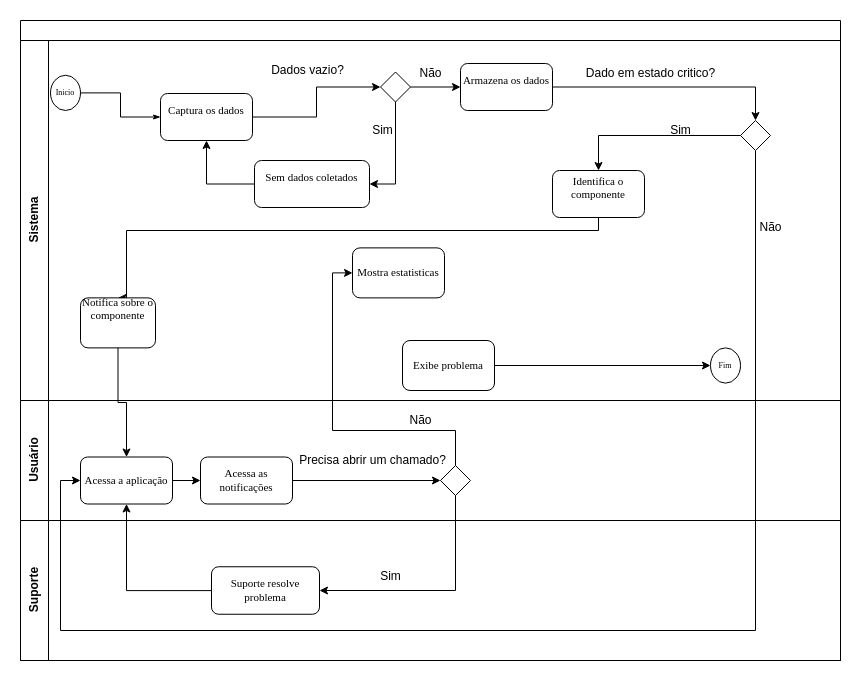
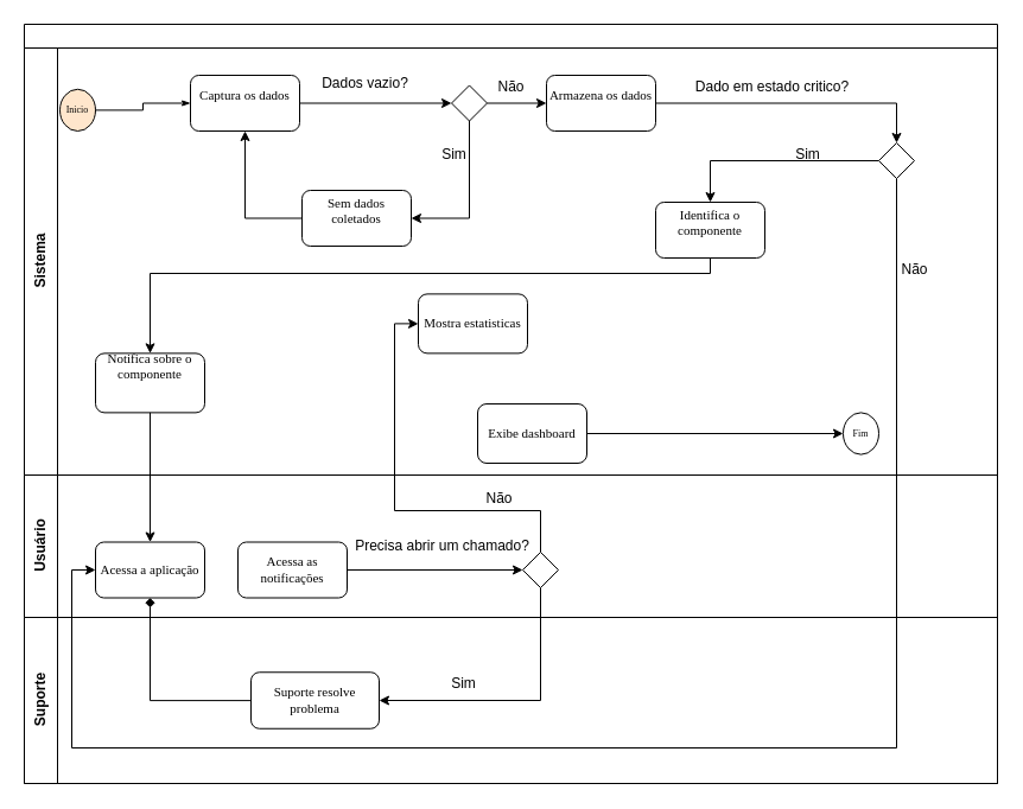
  <mxCell id="0" />
  <mxCell id="1" parent="0" />
  <mxCell id="2" value="&lt;br&gt;" style="swimlane;html=1;childLayout=stackLayout;horizontal=1;startSize=20;horizontalStack=0;rounded=0;shadow=0;labelBackgroundColor=none;strokeWidth=1;fontFamily=Verdana;fontSize=8;align=center;" parent="1" vertex="1"><mxGeometry x="20" y="20" width="820" height="640" as="geometry" /></mxCell>
  <mxCell id="3" value="Sistema&lt;br&gt;" style="swimlane;html=1;startSize=28;horizontal=0;" parent="2" vertex="1"><mxGeometry y="20" width="820" height="360" as="geometry" /></mxCell>
  <mxCell id="4" style="edgeStyle=orthogonalEdgeStyle;rounded=0;html=1;labelBackgroundColor=none;startArrow=none;startFill=0;startSize=5;endArrow=classicThin;endFill=1;endSize=5;jettySize=auto;orthogonalLoop=1;strokeWidth=1;fontFamily=Verdana;fontSize=8" parent="3" source="7" target="6" edge="1"><mxGeometry relative="1" as="geometry" /></mxCell>
  <mxCell id="5" style="edgeStyle=orthogonalEdgeStyle;rounded=0;orthogonalLoop=1;jettySize=auto;html=1;entryX=0;entryY=0.5;entryDx=0;entryDy=0;" edge="1" parent="3" source="6" target="12"><mxGeometry relative="1" as="geometry" /></mxCell>
- <mxCell id="6" value="&lt;font style=&quot;font-size: 11px&quot;&gt;Captura os dados&lt;br&gt;&lt;br&gt;&lt;/font&gt;" style="rounded=1;whiteSpace=wrap;html=1;shadow=0;labelBackgroundColor=none;strokeWidth=1;fontFamily=Verdana;fontSize=8;align=center;" parent="3" vertex="1"><mxGeometry x="140" y="53" width="92" height="47" as="geometry" /></mxCell>
- <mxCell id="7" value="Inicio&lt;br&gt;" style="ellipse;whiteSpace=wrap;html=1;rounded=0;shadow=0;labelBackgroundColor=none;strokeWidth=1;fontFamily=Verdana;fontSize=8;align=center;" parent="3" vertex="1"><mxGeometry x="30" y="34.75" width="30" height="35.25" as="geometry" /></mxCell>
+ <mxCell id="6" value="&lt;font style=&quot;font-size: 11px&quot;&gt;Captura os dados&lt;br&gt;&lt;br&gt;&lt;/font&gt;" style="rounded=1;whiteSpace=wrap;html=1;shadow=0;labelBackgroundColor=none;strokeWidth=1;fontFamily=Verdana;fontSize=8;align=center;" parent="3" vertex="1"><mxGeometry x="140" y="23" width="92" height="47" as="geometry" /></mxCell>
+ <mxCell id="7" value="Inicio&lt;br&gt;" style="ellipse;whiteSpace=wrap;html=1;rounded=0;shadow=0;labelBackgroundColor=none;strokeWidth=1;fontFamily=Verdana;fontSize=8;align=center;fillColor=#ffe6cc;" parent="3" vertex="1"><mxGeometry x="30" y="34.75" width="30" height="35.25" as="geometry" /></mxCell>
  <mxCell id="8" value="&lt;span style=&quot;font-family: monospace ; font-size: 0px&quot;&gt;Ff&lt;/span&gt;" style="text;html=1;align=center;verticalAlign=middle;resizable=0;points=[];autosize=1;" vertex="1" parent="3"><mxGeometry x="260" y="30" width="20" height="20" as="geometry" /></mxCell>
  <mxCell id="9" value="Dados vazio?" style="text;html=1;align=center;verticalAlign=middle;resizable=0;points=[];autosize=1;" vertex="1" parent="3"><mxGeometry x="242" y="20" width="90" height="20" as="geometry" /></mxCell>
  <mxCell id="10" style="edgeStyle=orthogonalEdgeStyle;rounded=0;orthogonalLoop=1;jettySize=auto;html=1;entryX=0;entryY=0.5;entryDx=0;entryDy=0;" edge="1" parent="3" source="12" target="14"><mxGeometry relative="1" as="geometry" /></mxCell>
  <mxCell id="11" style="edgeStyle=orthogonalEdgeStyle;rounded=0;orthogonalLoop=1;jettySize=auto;html=1;exitX=0.5;exitY=1;exitDx=0;exitDy=0;entryX=1;entryY=0.5;entryDx=0;entryDy=0;" edge="1" parent="3" source="12" target="21"><mxGeometry relative="1" as="geometry" /></mxCell>
  <mxCell id="12" value="" style="rhombus;whiteSpace=wrap;html=1;" vertex="1" parent="3"><mxGeometry x="360" y="31.5" width="30" height="30" as="geometry" /></mxCell>
  <mxCell id="13" value="Sim&lt;br&gt;" style="text;html=1;align=center;verticalAlign=middle;resizable=0;points=[];autosize=1;" vertex="1" parent="3"><mxGeometry x="342" y="80" width="40" height="20" as="geometry" /></mxCell>
  <mxCell id="14" value="&lt;font style=&quot;font-size: 11px&quot;&gt;Armazena os dados&lt;br&gt;&lt;br&gt;&lt;/font&gt;" style="rounded=1;whiteSpace=wrap;html=1;shadow=0;labelBackgroundColor=none;strokeWidth=1;fontFamily=Verdana;fontSize=8;align=center;" vertex="1" parent="3"><mxGeometry x="440" y="23" width="92" height="47" as="geometry" /></mxCell>
  <mxCell id="15" value="Dado em estado critico?" style="text;html=1;align=center;verticalAlign=middle;resizable=0;points=[];autosize=1;" vertex="1" parent="3"><mxGeometry x="560" y="23" width="140" height="20" as="geometry" /></mxCell>
  <mxCell id="16" value="Não&lt;br&gt;" style="text;html=1;align=center;verticalAlign=middle;resizable=0;points=[];autosize=1;" vertex="1" parent="3"><mxGeometry x="390" y="23" width="40" height="20" as="geometry" /></mxCell>
  <mxCell id="17" style="edgeStyle=orthogonalEdgeStyle;rounded=0;orthogonalLoop=1;jettySize=auto;html=1;entryX=0.5;entryY=0;entryDx=0;entryDy=0;" edge="1" parent="3" source="18" target="23"><mxGeometry relative="1" as="geometry" /></mxCell>
  <mxCell id="18" value="" style="rhombus;whiteSpace=wrap;html=1;" vertex="1" parent="3"><mxGeometry x="720" y="80" width="30" height="30" as="geometry" /></mxCell>
  <mxCell id="19" style="edgeStyle=orthogonalEdgeStyle;rounded=0;orthogonalLoop=1;jettySize=auto;html=1;entryX=0.5;entryY=0;entryDx=0;entryDy=0;" edge="1" parent="3" source="14" target="18"><mxGeometry relative="1" as="geometry"><mxPoint x="740" y="47" as="targetPoint" /></mxGeometry></mxCell>
  <mxCell id="20" style="edgeStyle=orthogonalEdgeStyle;rounded=0;orthogonalLoop=1;jettySize=auto;html=1;entryX=0.5;entryY=1;entryDx=0;entryDy=0;" edge="1" parent="3" source="21" target="6"><mxGeometry relative="1" as="geometry" /></mxCell>
- <mxCell id="21" value="&lt;font style=&quot;font-size: 11px&quot;&gt;Sem dados coletados&lt;br&gt;&lt;br&gt;&lt;/font&gt;" style="rounded=1;whiteSpace=wrap;html=1;shadow=0;labelBackgroundColor=none;strokeWidth=1;fontFamily=Verdana;fontSize=8;align=center;" vertex="1" parent="3"><mxGeometry x="234" y="120" width="115" height="47" as="geometry" /></mxCell>
+ <mxCell id="21" value="&lt;font style=&quot;font-size: 11px&quot;&gt;Sem dados coletados&lt;br&gt;&lt;br&gt;&lt;/font&gt;" style="rounded=1;whiteSpace=wrap;html=1;shadow=0;labelBackgroundColor=none;strokeWidth=1;fontFamily=Verdana;fontSize=8;align=center;" vertex="1" parent="3"><mxGeometry x="234" y="120" width="92" height="47" as="geometry" /></mxCell>
  <mxCell id="22" style="edgeStyle=orthogonalEdgeStyle;rounded=0;orthogonalLoop=1;jettySize=auto;html=1;entryX=0.5;entryY=0;entryDx=0;entryDy=0;" edge="1" parent="3" source="23" target="26"><mxGeometry relative="1" as="geometry"><Array as="points"><mxPoint x="578" y="190" /><mxPoint x="106" y="190" /></Array></mxGeometry></mxCell>
  <mxCell id="23" value="&lt;font style=&quot;font-size: 11px&quot;&gt;Identifica o componente&lt;br&gt;&lt;br&gt;&lt;/font&gt;" style="rounded=1;whiteSpace=wrap;html=1;shadow=0;labelBackgroundColor=none;strokeWidth=1;fontFamily=Verdana;fontSize=8;align=center;" vertex="1" parent="3"><mxGeometry x="532" y="130" width="92" height="47" as="geometry" /></mxCell>
  <mxCell id="24" value="Sim&lt;br&gt;" style="text;html=1;align=center;verticalAlign=middle;resizable=0;points=[];autosize=1;" vertex="1" parent="3"><mxGeometry x="640" y="80" width="40" height="20" as="geometry" /></mxCell>
  <mxCell id="25" value="Não" style="text;html=1;align=center;verticalAlign=middle;resizable=0;points=[];autosize=1;" vertex="1" parent="3"><mxGeometry x="730" y="177" width="40" height="20" as="geometry" /></mxCell>
- <mxCell id="26" value="&lt;font style=&quot;font-size: 11px&quot;&gt;Notifica sobre o componente&lt;br&gt;&lt;br&gt;&lt;br&gt;&lt;/font&gt;" style="rounded=1;whiteSpace=wrap;html=1;shadow=0;labelBackgroundColor=none;strokeWidth=1;fontFamily=Verdana;fontSize=8;align=center;" vertex="1" parent="3"><mxGeometry x="60" y="257.38" width="75" height="50" as="geometry" /></mxCell>
+ <mxCell id="26" value="&lt;font style=&quot;font-size: 11px&quot;&gt;Notifica sobre o componente&lt;br&gt;&lt;br&gt;&lt;br&gt;&lt;/font&gt;" style="rounded=1;whiteSpace=wrap;html=1;shadow=0;labelBackgroundColor=none;strokeWidth=1;fontFamily=Verdana;fontSize=8;align=center;" vertex="1" parent="3"><mxGeometry x="60" y="257.38" width="92" height="50" as="geometry" /></mxCell>
  <mxCell id="27" value="&lt;font style=&quot;font-size: 11px&quot;&gt;Mostra estatisticas&lt;br&gt;&lt;/font&gt;" style="rounded=1;whiteSpace=wrap;html=1;shadow=0;labelBackgroundColor=none;strokeWidth=1;fontFamily=Verdana;fontSize=8;align=center;" vertex="1" parent="3"><mxGeometry x="332" y="207.38" width="92" height="50" as="geometry" /></mxCell>
- <mxCell id="28" value="&lt;font style=&quot;font-size: 11px&quot;&gt;Exibe problema&lt;br&gt;&lt;/font&gt;" style="rounded=1;whiteSpace=wrap;html=1;shadow=0;labelBackgroundColor=none;strokeWidth=1;fontFamily=Verdana;fontSize=8;align=center;" vertex="1" parent="3"><mxGeometry x="382" y="300" width="92" height="50" as="geometry" /></mxCell>
+ <mxCell id="28" value="&lt;font style=&quot;font-size: 11px&quot;&gt;Exibe dashboard&lt;br&gt;&lt;/font&gt;" style="rounded=1;whiteSpace=wrap;html=1;shadow=0;labelBackgroundColor=none;strokeWidth=1;fontFamily=Verdana;fontSize=8;align=center;" vertex="1" parent="3"><mxGeometry x="382" y="300" width="92" height="50" as="geometry" /></mxCell>
  <mxCell id="29" value="Fim&lt;br&gt;" style="ellipse;whiteSpace=wrap;html=1;rounded=0;shadow=0;labelBackgroundColor=none;strokeWidth=1;fontFamily=Verdana;fontSize=8;align=center;" vertex="1" parent="3"><mxGeometry x="690" y="307.38" width="30" height="35.25" as="geometry" /></mxCell>
  <mxCell id="30" style="edgeStyle=orthogonalEdgeStyle;rounded=0;orthogonalLoop=1;jettySize=auto;html=1;entryX=0;entryY=0.5;entryDx=0;entryDy=0;" edge="1" parent="3" source="28" target="29"><mxGeometry relative="1" as="geometry" /></mxCell>
  <mxCell id="31" value="Usuário&lt;br&gt;" style="swimlane;html=1;startSize=28;horizontal=0;" vertex="1" parent="2"><mxGeometry y="380" width="820" height="120" as="geometry" /></mxCell>
  <mxCell id="32" value="&lt;span style=&quot;font-family: monospace ; font-size: 0px&quot;&gt;Ff&lt;/span&gt;" style="text;html=1;align=center;verticalAlign=middle;resizable=0;points=[];autosize=1;" vertex="1" parent="31"><mxGeometry x="260" y="30" width="20" height="20" as="geometry" /></mxCell>
- <mxCell id="33" value="" style="edgeStyle=orthogonalEdgeStyle;rounded=0;orthogonalLoop=1;jettySize=auto;html=1;" edge="1" parent="31" source="34" target="35"><mxGeometry relative="1" as="geometry" /></mxCell>
  <mxCell id="34" value="&lt;font style=&quot;font-size: 11px&quot;&gt;Acessa a aplicação&lt;br&gt;&lt;/font&gt;" style="rounded=1;whiteSpace=wrap;html=1;shadow=0;labelBackgroundColor=none;strokeWidth=1;fontFamily=Verdana;fontSize=8;align=center;" vertex="1" parent="31"><mxGeometry x="60" y="56.5" width="92" height="47" as="geometry" /></mxCell>
  <mxCell id="35" value="&lt;font style=&quot;font-size: 11px&quot;&gt;Acessa as notificações&lt;br&gt;&lt;/font&gt;" style="rounded=1;whiteSpace=wrap;html=1;shadow=0;labelBackgroundColor=none;strokeWidth=1;fontFamily=Verdana;fontSize=8;align=center;" vertex="1" parent="31"><mxGeometry x="180" y="56.5" width="92" height="47" as="geometry" /></mxCell>
  <mxCell id="36" value="" style="rhombus;whiteSpace=wrap;html=1;" vertex="1" parent="31"><mxGeometry x="420" y="65" width="30" height="30" as="geometry" /></mxCell>
  <mxCell id="37" style="edgeStyle=orthogonalEdgeStyle;rounded=0;orthogonalLoop=1;jettySize=auto;html=1;" edge="1" parent="31" source="35" target="36"><mxGeometry relative="1" as="geometry"><mxPoint x="300" y="80" as="targetPoint" /></mxGeometry></mxCell>
  <mxCell id="38" value="Precisa abrir um chamado?" style="text;html=1;align=center;verticalAlign=middle;resizable=0;points=[];autosize=1;" vertex="1" parent="31"><mxGeometry x="272" y="50" width="160" height="20" as="geometry" /></mxCell>
  <mxCell id="39" value="Não&lt;br&gt;" style="text;html=1;align=center;verticalAlign=middle;resizable=0;points=[];autosize=1;" vertex="1" parent="31"><mxGeometry x="380" y="10" width="40" height="20" as="geometry" /></mxCell>
  <mxCell id="40" style="edgeStyle=orthogonalEdgeStyle;rounded=0;orthogonalLoop=1;jettySize=auto;html=1;exitX=0.5;exitY=1;exitDx=0;exitDy=0;" edge="1" parent="2" source="26" target="34"><mxGeometry relative="1" as="geometry" /></mxCell>
  <mxCell id="41" value="Suporte&lt;br&gt;" style="swimlane;html=1;startSize=28;horizontal=0;" vertex="1" parent="2"><mxGeometry y="500" width="820" height="140" as="geometry" /></mxCell>
  <mxCell id="42" value="&lt;font style=&quot;font-size: 11px&quot;&gt;Suporte resolve problema&lt;br&gt;&lt;/font&gt;" style="rounded=1;whiteSpace=wrap;html=1;shadow=0;labelBackgroundColor=none;strokeWidth=1;fontFamily=Verdana;fontSize=8;align=center;" vertex="1" parent="41"><mxGeometry x="191" y="46.25" width="108" height="47.5" as="geometry" /></mxCell>
  <mxCell id="43" value="Sim" style="text;html=1;align=center;verticalAlign=middle;resizable=0;points=[];autosize=1;" vertex="1" parent="41"><mxGeometry x="350" y="46.25" width="40" height="20" as="geometry" /></mxCell>
- <mxCell id="44" style="edgeStyle=orthogonalEdgeStyle;rounded=0;orthogonalLoop=1;jettySize=auto;html=1;entryX=0.5;entryY=1;entryDx=0;entryDy=0;" edge="1" parent="2" source="42" target="34"><mxGeometry relative="1" as="geometry" /></mxCell>
+ <mxCell id="44" style="edgeStyle=orthogonalEdgeStyle;rounded=0;orthogonalLoop=1;jettySize=auto;html=1;entryX=0.5;entryY=1;entryDx=0;entryDy=0;endArrow=diamond;" edge="1" parent="2" source="42" target="34"><mxGeometry relative="1" as="geometry" /></mxCell>
  <mxCell id="45" style="edgeStyle=orthogonalEdgeStyle;rounded=0;orthogonalLoop=1;jettySize=auto;html=1;" edge="1" parent="2" source="36" target="42"><mxGeometry relative="1" as="geometry"><Array as="points"><mxPoint x="435" y="570" /></Array></mxGeometry></mxCell>
  <mxCell id="46" style="edgeStyle=orthogonalEdgeStyle;rounded=0;orthogonalLoop=1;jettySize=auto;html=1;entryX=0;entryY=0.5;entryDx=0;entryDy=0;" edge="1" parent="2" source="36" target="27"><mxGeometry relative="1" as="geometry"><Array as="points"><mxPoint x="435" y="410" /><mxPoint x="312" y="410" /><mxPoint x="312" y="252" /></Array></mxGeometry></mxCell>
  <mxCell id="47" style="edgeStyle=orthogonalEdgeStyle;rounded=0;orthogonalLoop=1;jettySize=auto;html=1;" edge="1" parent="2" source="18" target="34"><mxGeometry relative="1" as="geometry"><Array as="points"><mxPoint x="735" y="610" /><mxPoint x="40" y="610" /><mxPoint x="40" y="460" /></Array></mxGeometry></mxCell>
